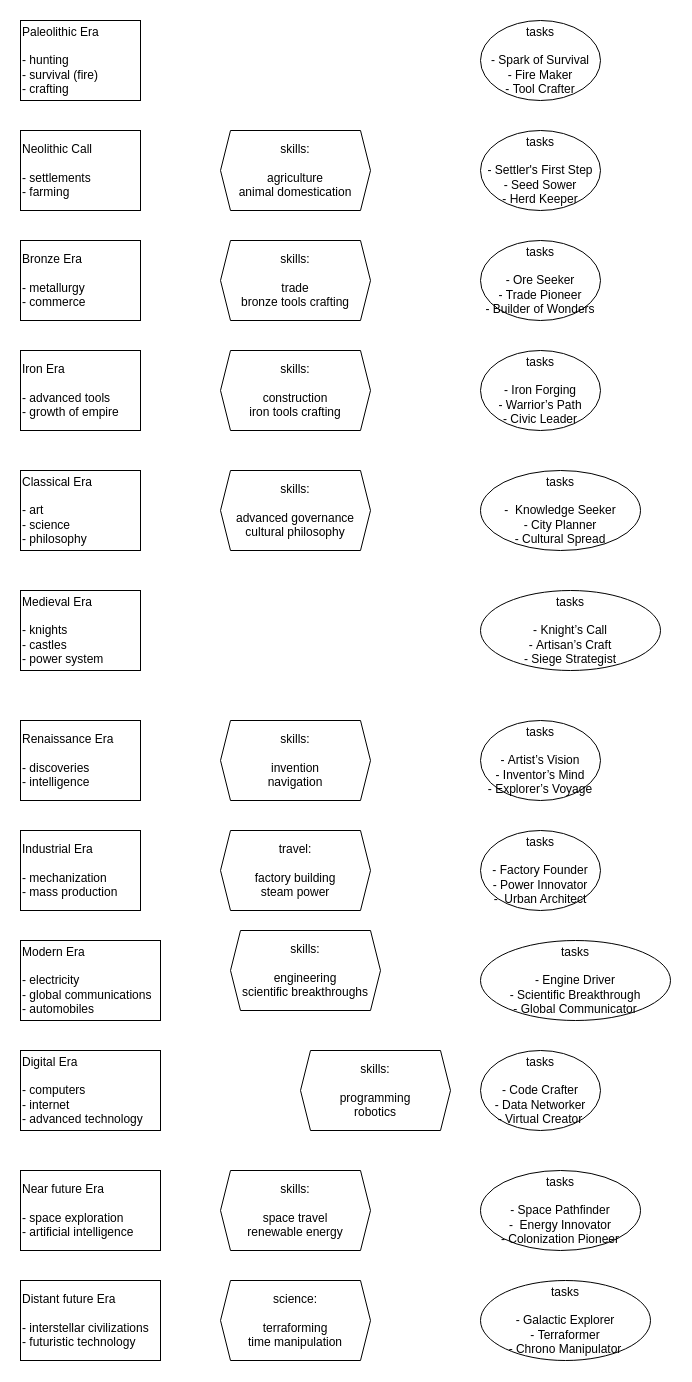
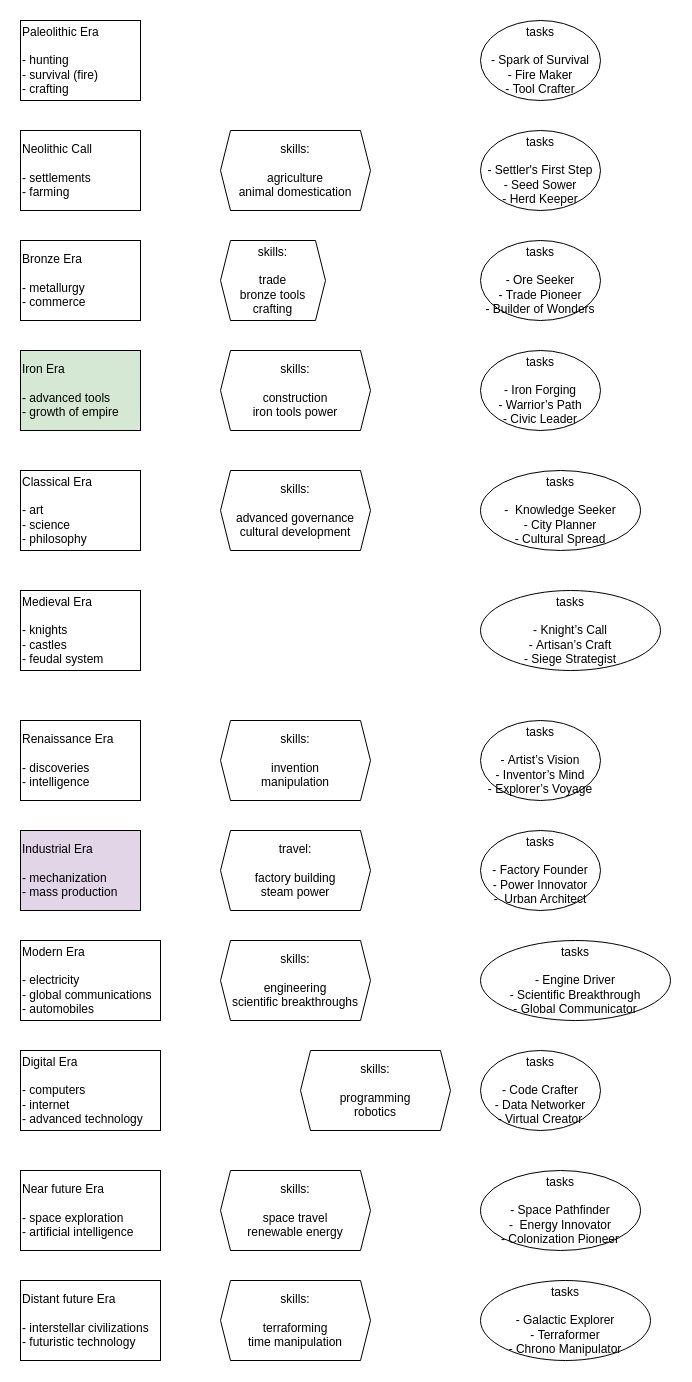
  <mxCell id="0" />
  <mxCell id="1" parent="0" />
  <mxCell id="2" value="Paleolithic Era&lt;div&gt;&lt;br&gt;&lt;div&gt;- hunting&lt;/div&gt;&lt;div&gt;- survival (fire)&lt;/div&gt;&lt;div&gt;- crafting&lt;/div&gt;&lt;/div&gt;" style="rounded=0;whiteSpace=wrap;html=1;align=left;" vertex="1" parent="1"><mxGeometry x="20" y="20" width="120" height="80" as="geometry" /></mxCell>
  <mxCell id="3" value="Neolithic Call&lt;div&gt;&lt;br&gt;&lt;div&gt;- settlements&lt;/div&gt;&lt;div&gt;- farming&lt;/div&gt;&lt;/div&gt;" style="rounded=0;whiteSpace=wrap;html=1;align=left;" vertex="1" parent="1"><mxGeometry x="20" y="130" width="120" height="80" as="geometry" /></mxCell>
  <mxCell id="4" value="skills:&lt;br&gt;&lt;br&gt;agriculture&lt;div&gt;animal domestication&lt;/div&gt;" style="shape=hexagon;perimeter=hexagonPerimeter2;whiteSpace=wrap;html=1;fixedSize=1;size=10;" vertex="1" parent="1"><mxGeometry x="220" y="130" width="150" height="80" as="geometry" /></mxCell>
  <mxCell id="5" value="Bronze Era&lt;div&gt;&lt;br&gt;&lt;div&gt;- metallurgy&lt;/div&gt;&lt;div&gt;- commerce&lt;/div&gt;&lt;/div&gt;" style="rounded=0;whiteSpace=wrap;html=1;align=left;" vertex="1" parent="1"><mxGeometry x="20" y="240" width="120" height="80" as="geometry" /></mxCell>
- <mxCell id="6" value="skills:&lt;br&gt;&lt;br&gt;trade&lt;div&gt;bronze tools crafting&lt;/div&gt;" style="shape=hexagon;perimeter=hexagonPerimeter2;whiteSpace=wrap;html=1;fixedSize=1;size=10;" vertex="1" parent="1"><mxGeometry x="220" y="240" width="150" height="80" as="geometry" /></mxCell>
- <mxCell id="7" value="skills:&lt;br&gt;&lt;br&gt;construction&lt;div&gt;iron tools crafting&lt;/div&gt;" style="shape=hexagon;perimeter=hexagonPerimeter2;whiteSpace=wrap;html=1;fixedSize=1;size=10;" vertex="1" parent="1"><mxGeometry x="220" y="350" width="150" height="80" as="geometry" /></mxCell>
- <mxCell id="8" value="Iron Era&lt;div&gt;&lt;br&gt;&lt;div&gt;- advanced tools&lt;/div&gt;&lt;/div&gt;&lt;div&gt;- growth of empire&lt;/div&gt;" style="rounded=0;whiteSpace=wrap;html=1;align=left;" vertex="1" parent="1"><mxGeometry x="20" y="350" width="120" height="80" as="geometry" /></mxCell>
- <mxCell id="9" value="skills:&lt;br&gt;&lt;br&gt;advanced governance&lt;div&gt;cultural philosophy&lt;/div&gt;" style="shape=hexagon;perimeter=hexagonPerimeter2;whiteSpace=wrap;html=1;fixedSize=1;size=10;" vertex="1" parent="1"><mxGeometry x="220" y="470" width="150" height="80" as="geometry" /></mxCell>
+ <mxCell id="6" value="skills:&lt;br&gt;&lt;br&gt;trade&lt;div&gt;bronze tools crafting&lt;/div&gt;" style="shape=hexagon;perimeter=hexagonPerimeter2;whiteSpace=wrap;html=1;fixedSize=1;size=10;" vertex="1" parent="1"><mxGeometry x="220" y="240" width="105" height="80" as="geometry" /></mxCell>
+ <mxCell id="7" value="skills:&lt;br&gt;&lt;br&gt;construction&lt;div&gt;iron tools power&lt;/div&gt;" style="shape=hexagon;perimeter=hexagonPerimeter2;whiteSpace=wrap;html=1;fixedSize=1;size=10;" vertex="1" parent="1"><mxGeometry x="220" y="350" width="150" height="80" as="geometry" /></mxCell>
+ <mxCell id="8" value="Iron Era&lt;div&gt;&lt;br&gt;&lt;div&gt;- advanced tools&lt;/div&gt;&lt;/div&gt;&lt;div&gt;- growth of empire&lt;/div&gt;" style="rounded=0;whiteSpace=wrap;html=1;align=left;fillColor=#d5e8d4;" vertex="1" parent="1"><mxGeometry x="20" y="350" width="120" height="80" as="geometry" /></mxCell>
+ <mxCell id="9" value="skills:&lt;br&gt;&lt;br&gt;advanced governance&lt;div&gt;cultural development&lt;/div&gt;" style="shape=hexagon;perimeter=hexagonPerimeter2;whiteSpace=wrap;html=1;fixedSize=1;size=10;" vertex="1" parent="1"><mxGeometry x="220" y="470" width="150" height="80" as="geometry" /></mxCell>
  <mxCell id="10" value="Classical Era&lt;div&gt;&lt;br&gt;&lt;div&gt;- art&lt;/div&gt;&lt;/div&gt;&lt;div&gt;- science&lt;/div&gt;&lt;div&gt;- philosophy&lt;/div&gt;" style="rounded=0;whiteSpace=wrap;html=1;align=left;" vertex="1" parent="1"><mxGeometry x="20" y="470" width="120" height="80" as="geometry" /></mxCell>
- <mxCell id="11" value="skills:&lt;br&gt;&lt;br&gt;invention&lt;br&gt;&lt;div&gt;navigation&lt;/div&gt;" style="shape=hexagon;perimeter=hexagonPerimeter2;whiteSpace=wrap;html=1;fixedSize=1;size=10;" vertex="1" parent="1"><mxGeometry x="220" y="720" width="150" height="80" as="geometry" /></mxCell>
+ <mxCell id="11" value="skills:&lt;br&gt;&lt;br&gt;invention&lt;br&gt;&lt;div&gt;manipulation&lt;/div&gt;" style="shape=hexagon;perimeter=hexagonPerimeter2;whiteSpace=wrap;html=1;fixedSize=1;size=10;" vertex="1" parent="1"><mxGeometry x="220" y="720" width="150" height="80" as="geometry" /></mxCell>
  <mxCell id="12" value="Renaissance Era&lt;div&gt;&lt;br&gt;&lt;div&gt;- discoveries&lt;/div&gt;&lt;/div&gt;&lt;div&gt;- intelligence&lt;/div&gt;" style="rounded=0;whiteSpace=wrap;html=1;align=left;" vertex="1" parent="1"><mxGeometry x="20" y="720" width="120" height="80" as="geometry" /></mxCell>
  <mxCell id="13" value="travel:&lt;br&gt;&lt;br&gt;factory building&lt;br&gt;&lt;div&gt;steam power&lt;/div&gt;" style="shape=hexagon;perimeter=hexagonPerimeter2;whiteSpace=wrap;html=1;fixedSize=1;size=10;" vertex="1" parent="1"><mxGeometry x="220" y="830" width="150" height="80" as="geometry" /></mxCell>
- <mxCell id="14" value="Industrial Era&lt;div&gt;&lt;br&gt;&lt;div&gt;- mechanization &lt;/div&gt;&lt;/div&gt;&lt;div&gt;- mass production&lt;/div&gt;" style="rounded=0;whiteSpace=wrap;html=1;align=left;" vertex="1" parent="1"><mxGeometry x="20" y="830" width="120" height="80" as="geometry" /></mxCell>
- <mxCell id="15" value="skills:&lt;br&gt;&lt;br&gt;engineering&lt;br&gt;&lt;div&gt;scientific breakthroughs&lt;/div&gt;" style="shape=hexagon;perimeter=hexagonPerimeter2;whiteSpace=wrap;html=1;fixedSize=1;size=10;" vertex="1" parent="1"><mxGeometry x="230" y="930" width="150" height="80" as="geometry" /></mxCell>
+ <mxCell id="14" value="Industrial Era&lt;div&gt;&lt;br&gt;&lt;div&gt;- mechanization &lt;/div&gt;&lt;/div&gt;&lt;div&gt;- mass production&lt;/div&gt;" style="rounded=0;whiteSpace=wrap;html=1;align=left;fillColor=#e1d5e7;" vertex="1" parent="1"><mxGeometry x="20" y="830" width="120" height="80" as="geometry" /></mxCell>
+ <mxCell id="15" value="skills:&lt;br&gt;&lt;br&gt;engineering&lt;br&gt;&lt;div&gt;scientific breakthroughs&lt;/div&gt;" style="shape=hexagon;perimeter=hexagonPerimeter2;whiteSpace=wrap;html=1;fixedSize=1;size=10;" vertex="1" parent="1"><mxGeometry x="220" y="940" width="150" height="80" as="geometry" /></mxCell>
  <mxCell id="16" value="Modern Era&lt;div&gt;&lt;br&gt;&lt;div&gt;- electricity&lt;/div&gt;&lt;/div&gt;&lt;div&gt;- global communications&lt;/div&gt;&lt;div&gt;- automobiles&lt;/div&gt;" style="rounded=0;whiteSpace=wrap;html=1;align=left;" vertex="1" parent="1"><mxGeometry x="20" y="940" width="140" height="80" as="geometry" /></mxCell>
  <mxCell id="17" value="skills:&lt;br&gt;&lt;br&gt;programming&lt;br&gt;&lt;div&gt;robotics&lt;/div&gt;" style="shape=hexagon;perimeter=hexagonPerimeter2;whiteSpace=wrap;html=1;fixedSize=1;size=10;" vertex="1" parent="1"><mxGeometry x="300" y="1050" width="150" height="80" as="geometry" /></mxCell>
  <mxCell id="18" value="Digital Era&lt;div&gt;&lt;br&gt;&lt;div&gt;- computers&lt;/div&gt;&lt;/div&gt;&lt;div&gt;- internet&lt;/div&gt;&lt;div&gt;- advanced technology&lt;/div&gt;" style="rounded=0;whiteSpace=wrap;html=1;align=left;" vertex="1" parent="1"><mxGeometry x="20" y="1050" width="140" height="80" as="geometry" /></mxCell>
  <mxCell id="19" value="skills:&lt;br&gt;&lt;br&gt;space travel&lt;br&gt;&lt;div&gt;renewable energy&lt;/div&gt;" style="shape=hexagon;perimeter=hexagonPerimeter2;whiteSpace=wrap;html=1;fixedSize=1;size=10;" vertex="1" parent="1"><mxGeometry x="220" y="1170" width="150" height="80" as="geometry" /></mxCell>
  <mxCell id="20" value="Near future Era&lt;div&gt;&lt;br&gt;&lt;div&gt;- space exploration&lt;/div&gt;&lt;/div&gt;&lt;div&gt;- artificial intelligence&lt;/div&gt;" style="rounded=0;whiteSpace=wrap;html=1;align=left;" vertex="1" parent="1"><mxGeometry x="20" y="1170" width="140" height="80" as="geometry" /></mxCell>
- <mxCell id="21" value="science:&lt;br&gt;&lt;br&gt;terraforming&lt;br&gt;&lt;div&gt;time manipulation&lt;/div&gt;" style="shape=hexagon;perimeter=hexagonPerimeter2;whiteSpace=wrap;html=1;fixedSize=1;size=10;" vertex="1" parent="1"><mxGeometry x="220" y="1280" width="150" height="80" as="geometry" /></mxCell>
+ <mxCell id="21" value="skills:&lt;br&gt;&lt;br&gt;terraforming&lt;br&gt;&lt;div&gt;time manipulation&lt;/div&gt;" style="shape=hexagon;perimeter=hexagonPerimeter2;whiteSpace=wrap;html=1;fixedSize=1;size=10;" vertex="1" parent="1"><mxGeometry x="220" y="1280" width="150" height="80" as="geometry" /></mxCell>
  <mxCell id="22" value="Distant future Era&lt;div&gt;&lt;br&gt;&lt;div&gt;- interstellar civilizations&lt;/div&gt;&lt;/div&gt;&lt;div&gt;- futuristic technology&lt;/div&gt;" style="rounded=0;whiteSpace=wrap;html=1;align=left;" vertex="1" parent="1"><mxGeometry x="20" y="1280" width="140" height="80" as="geometry" /></mxCell>
  <mxCell id="23" value="tasks&lt;div&gt;&lt;br&gt;&lt;/div&gt;&lt;div&gt;- Spark of Survival&lt;/div&gt;&lt;div&gt;-&amp;nbsp;Fire Maker&lt;/div&gt;&lt;div&gt;-&amp;nbsp;Tool Crafter&lt;/div&gt;" style="ellipse;whiteSpace=wrap;html=1;" vertex="1" parent="1"><mxGeometry x="480" y="20" width="120" height="80" as="geometry" /></mxCell>
  <mxCell id="24" value="tasks&lt;div&gt;&lt;br&gt;&lt;/div&gt;&lt;div&gt;-&amp;nbsp;Settler's First Step&lt;/div&gt;&lt;div&gt;-&amp;nbsp;Seed Sower&lt;/div&gt;&lt;div&gt;-&amp;nbsp;Herd Keeper&lt;/div&gt;" style="ellipse;whiteSpace=wrap;html=1;" vertex="1" parent="1"><mxGeometry x="480" y="130" width="120" height="80" as="geometry" /></mxCell>
  <mxCell id="25" value="tasks&lt;div&gt;&lt;br&gt;&lt;/div&gt;&lt;div&gt;-&amp;nbsp;Ore Seeker&lt;/div&gt;&lt;div&gt;-&amp;nbsp;Trade Pioneer&lt;/div&gt;&lt;div&gt;-&amp;nbsp;Builder of Wonders&lt;/div&gt;" style="ellipse;whiteSpace=wrap;html=1;" vertex="1" parent="1"><mxGeometry x="480" y="240" width="120" height="80" as="geometry" /></mxCell>
  <mxCell id="26" value="tasks&lt;div&gt;&lt;br&gt;&lt;/div&gt;&lt;div&gt;-&amp;nbsp;Iron Forging&lt;/div&gt;&lt;div&gt;-&amp;nbsp;Warrior’s Path&lt;/div&gt;&lt;div&gt;-&amp;nbsp;Civic Leader&lt;/div&gt;" style="ellipse;whiteSpace=wrap;html=1;" vertex="1" parent="1"><mxGeometry x="480" y="350" width="120" height="80" as="geometry" /></mxCell>
  <mxCell id="27" value="tasks&lt;div&gt;&lt;br&gt;&lt;/div&gt;&lt;div&gt;-&amp;nbsp; Knowledge Seeker&lt;/div&gt;&lt;div&gt;-&amp;nbsp;City Planner&lt;/div&gt;&lt;div&gt;-&amp;nbsp;Cultural Spread&lt;/div&gt;" style="ellipse;whiteSpace=wrap;html=1;" vertex="1" parent="1"><mxGeometry x="480" y="470" width="160" height="80" as="geometry" /></mxCell>
  <mxCell id="28" value="tasks&lt;div&gt;&lt;br&gt;&lt;/div&gt;&lt;div&gt;-&amp;nbsp;Artist’s Vision&lt;/div&gt;&lt;div&gt;-&amp;nbsp;Inventor’s Mind&lt;/div&gt;&lt;div&gt;-&amp;nbsp;Explorer’s Voyage&lt;/div&gt;" style="ellipse;whiteSpace=wrap;html=1;" vertex="1" parent="1"><mxGeometry x="480" y="720" width="120" height="80" as="geometry" /></mxCell>
  <mxCell id="29" value="tasks&lt;div&gt;&lt;br&gt;&lt;/div&gt;&lt;div&gt;-&amp;nbsp;Factory Founder&lt;/div&gt;&lt;div&gt;-&amp;nbsp;Power Innovator&lt;/div&gt;&lt;div&gt;-&amp;nbsp; Urban Architect&lt;/div&gt;" style="ellipse;whiteSpace=wrap;html=1;" vertex="1" parent="1"><mxGeometry x="480" y="830" width="120" height="80" as="geometry" /></mxCell>
  <mxCell id="30" value="tasks&lt;div&gt;&lt;br&gt;&lt;/div&gt;&lt;div&gt;-&amp;nbsp;Engine Driver&lt;/div&gt;&lt;div&gt;-&amp;nbsp;Scientific Breakthrough&lt;/div&gt;&lt;div&gt;-&amp;nbsp;Global Communicator&lt;/div&gt;" style="ellipse;whiteSpace=wrap;html=1;" vertex="1" parent="1"><mxGeometry x="480" y="940" width="190" height="80" as="geometry" /></mxCell>
  <mxCell id="31" value="tasks&lt;div&gt;&lt;br&gt;&lt;/div&gt;&lt;div&gt;-&amp;nbsp;Code Crafter&lt;/div&gt;&lt;div&gt;-&amp;nbsp;Data Networker&lt;/div&gt;&lt;div&gt;-&amp;nbsp;Virtual Creator&lt;/div&gt;" style="ellipse;whiteSpace=wrap;html=1;" vertex="1" parent="1"><mxGeometry x="480" y="1050" width="120" height="80" as="geometry" /></mxCell>
  <mxCell id="32" value="tasks&lt;div&gt;&lt;br&gt;&lt;/div&gt;&lt;div&gt;-&amp;nbsp;Space Pathfinder&lt;/div&gt;&lt;div&gt;-&amp;nbsp; Energy Innovator&lt;/div&gt;&lt;div&gt;-&amp;nbsp;Colonization Pioneer&lt;/div&gt;" style="ellipse;whiteSpace=wrap;html=1;" vertex="1" parent="1"><mxGeometry x="480" y="1170" width="160" height="80" as="geometry" /></mxCell>
  <mxCell id="33" value="tasks&lt;div&gt;&lt;br&gt;&lt;/div&gt;&lt;div&gt;-&amp;nbsp;Galactic Explorer&lt;/div&gt;&lt;div&gt;-&amp;nbsp;Terraformer&lt;/div&gt;&lt;div&gt;-&amp;nbsp;Chrono Manipulator&lt;/div&gt;" style="ellipse;whiteSpace=wrap;html=1;" vertex="1" parent="1"><mxGeometry x="480" y="1280" width="170" height="80" as="geometry" /></mxCell>
- <mxCell id="34" value="Medieval Era&lt;div&gt;&lt;br&gt;&lt;div&gt;- knights&lt;/div&gt;&lt;/div&gt;&lt;div&gt;- castles&lt;/div&gt;&lt;div&gt;- power system&lt;/div&gt;" style="rounded=0;whiteSpace=wrap;html=1;align=left;" vertex="1" parent="1"><mxGeometry x="20" y="590" width="120" height="80" as="geometry" /></mxCell>
+ <mxCell id="34" value="Medieval Era&lt;div&gt;&lt;br&gt;&lt;div&gt;- knights&lt;/div&gt;&lt;/div&gt;&lt;div&gt;- castles&lt;/div&gt;&lt;div&gt;- feudal system&lt;/div&gt;" style="rounded=0;whiteSpace=wrap;html=1;align=left;" vertex="1" parent="1"><mxGeometry x="20" y="590" width="120" height="80" as="geometry" /></mxCell>
  <mxCell id="35" value="tasks&lt;div&gt;&lt;br&gt;&lt;/div&gt;&lt;div&gt;-&amp;nbsp;Knight’s Call&lt;/div&gt;&lt;div&gt;-&amp;nbsp;Artisan’s Craft&lt;/div&gt;&lt;div&gt;-&amp;nbsp;Siege Strategist&lt;/div&gt;" style="ellipse;whiteSpace=wrap;html=1;" vertex="1" parent="1"><mxGeometry x="480" y="590" width="180" height="80" as="geometry" /></mxCell>
